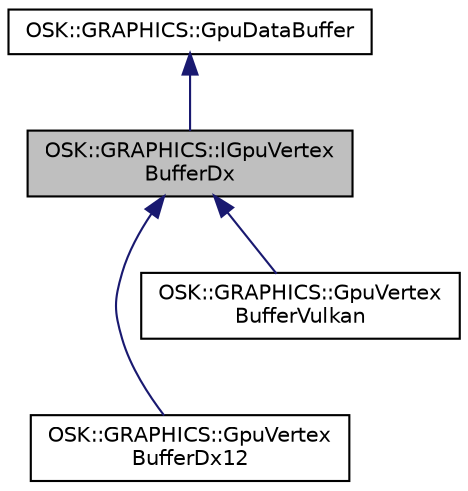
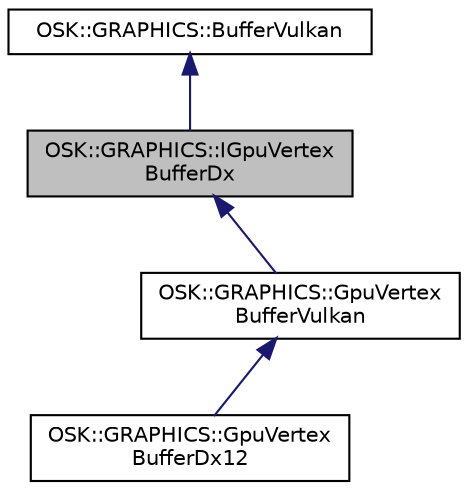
  digraph {
    node [color=black fillcolor=white fontname=Helvetica fontsize=10 shape=record style=filled]
    edge [color=midnightblue dir=back fontname=Helvetica fontsize=10 labelfontname=Helvetica labelfontsize=10 style=solid]
    n1 [fillcolor=grey75 fontcolor=black height=0.2 label="OSK::GRAPHICS::IGpuVertex\lBufferDx" width=0.4]
    n2 [height=0.2 label="OSK::GRAPHICS::GpuVertex\lBufferDx12" width=0.4]
    n3 [height=0.2 label="OSK::GRAPHICS::GpuVertex\lBufferVulkan" width=0.4]
-   n4 [height=0.2 label="OSK::GRAPHICS::GpuDataBuffer" width=0.4]
-   n1 -> n2
+   n4 [height=0.2 label="OSK::GRAPHICS::BufferVulkan" width=0.4]
+   n3 -> n2
    n1 -> n3
    n4 -> n1
  }
